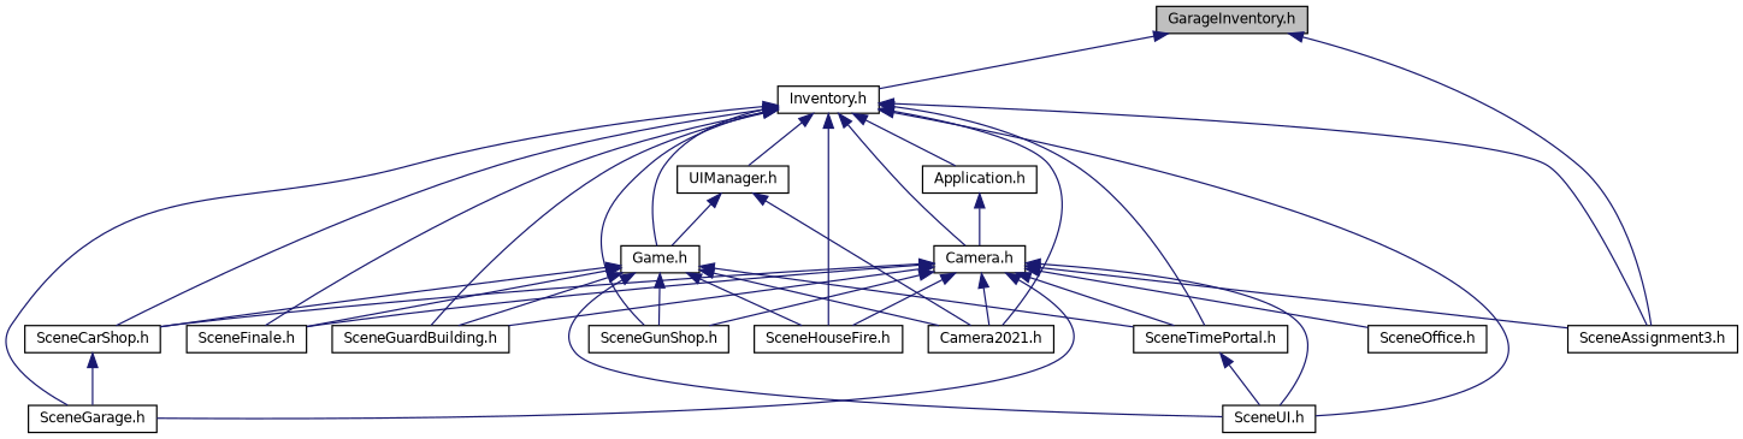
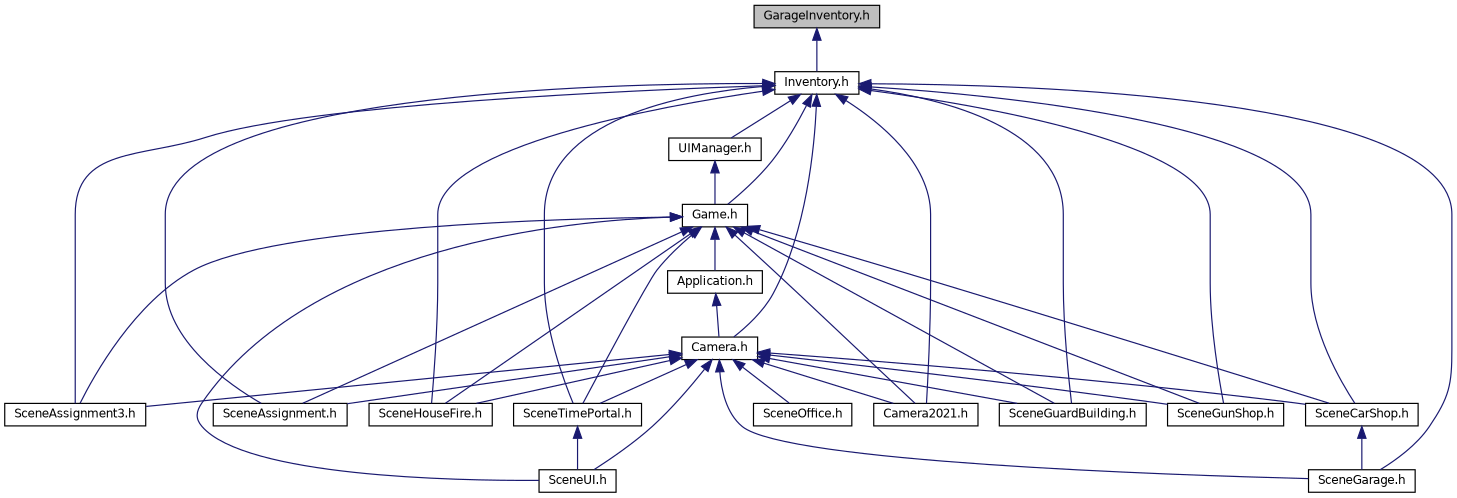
  digraph {
    node [color=black fillcolor=white fontname=Helvetica fontsize=10 shape=record style=filled]
    edge [color=midnightblue dir=back fontname=Helvetica fontsize=10 labelfontname=Helvetica labelfontsize=10 style=solid]
    n1 [fillcolor=grey75 fontcolor=black height=0.2 label="GarageInventory.h" width=0.4]
    n2 [height=0.2 label="Inventory.h" width=0.4]
    n3 [height=0.2 label="Game.h" width=0.4]
    n4 [height=0.2 label="Camera2021.h" width=0.4]
    n5 [height=0.2 label="SceneAssignment3.h" width=0.4]
    n6 [height=0.2 label="SceneCarShop.h" width=0.4]
-   n7 [height=0.2 label="SceneFinale.h" width=0.4]
+   n7 [height=0.2 label="SceneAssignment.h" width=0.4]
    n8 [height=0.2 label="SceneGarage.h" width=0.4]
    n9 [height=0.2 label="SceneGuardBuilding.h" width=0.4]
    n10 [height=0.2 label="SceneGunShop.h" width=0.4]
    n11 [height=0.2 label="SceneHouseFire.h" width=0.4]
    n12 [height=0.2 label="SceneTimePortal.h" width=0.4]
    n13 [height=0.2 label="SceneUI.h" width=0.4]
    n14 [height=0.2 label="UIManager.h" width=0.4]
    n15 [height=0.2 label="Camera.h" width=0.4]
    n16 [height=0.2 label="Application.h" width=0.4]
    n17 [height=0.2 label="SceneOffice.h" width=0.4]
    n1 -> n2
    n2 -> n3
    n2 -> n4
    n2 -> n5
    n2 -> n6
    n2 -> n7
    n2 -> n8
    n2 -> n9
    n2 -> n10
    n2 -> n11
    n2 -> n12
-   n2 -> n13
    n2 -> n14
    n2 -> n15
    n3 -> n4
-   n1 -> n5
+   n3 -> n5
    n3 -> n6
    n3 -> n7
    n3 -> n9
    n3 -> n10
    n3 -> n11
    n3 -> n12
    n3 -> n13
-   n2 -> n16
+   n3 -> n16
    n6 -> n8
    n12 -> n13
    n14 -> n3
-   n14 -> n4
    n15 -> n4
    n15 -> n5
    n15 -> n6
    n15 -> n7
    n15 -> n8
    n15 -> n9
    n15 -> n10
    n15 -> n11
    n15 -> n12
    n15 -> n13
    n15 -> n17
    n16 -> n15
  }
